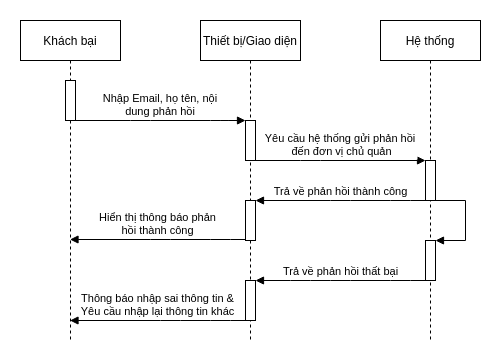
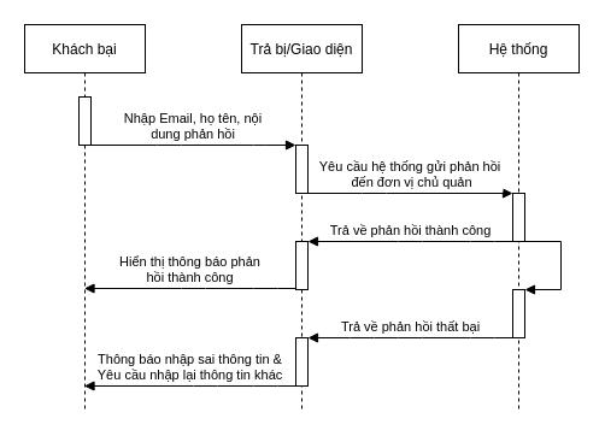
  <mxCell id="0" />
  <mxCell id="1" parent="0" />
  <mxCell id="2" value="Khách bại" style="shape=umlLifeline;perimeter=lifelinePerimeter;container=1;collapsible=0;recursiveResize=0;rounded=0;shadow=0;strokeWidth=1;" vertex="1" parent="1"><mxGeometry x="20" y="20" width="100" height="320" as="geometry" /></mxCell>
  <mxCell id="3" value="" style="points=[];perimeter=orthogonalPerimeter;rounded=0;shadow=0;strokeWidth=1;" vertex="1" parent="2"><mxGeometry x="45" y="60" width="10" height="40" as="geometry" /></mxCell>
- <mxCell id="4" value="Thiết bị/Giao diện" style="shape=umlLifeline;perimeter=lifelinePerimeter;container=1;collapsible=0;recursiveResize=0;rounded=0;shadow=0;strokeWidth=1;" vertex="1" parent="1"><mxGeometry x="200" y="20" width="100" height="320" as="geometry" /></mxCell>
+ <mxCell id="4" value="Trả bị/Giao diện" style="shape=umlLifeline;perimeter=lifelinePerimeter;container=1;collapsible=0;recursiveResize=0;rounded=0;shadow=0;strokeWidth=1;" vertex="1" parent="1"><mxGeometry x="200" y="20" width="100" height="320" as="geometry" /></mxCell>
  <mxCell id="5" value="" style="points=[];perimeter=orthogonalPerimeter;rounded=0;shadow=0;strokeWidth=1;" vertex="1" parent="4"><mxGeometry x="45" y="100" width="10" height="40" as="geometry" /></mxCell>
  <mxCell id="6" value="Nhập Email, họ tên, nội &#10;dung phản hồi" style="verticalAlign=bottom;endArrow=block;shadow=0;strokeWidth=1;" edge="1" parent="1" source="3" target="5"><mxGeometry relative="1" as="geometry"><mxPoint x="175" y="100" as="sourcePoint" /><mxPoint x="220" y="140" as="targetPoint" /><Array as="points"><mxPoint x="140" y="120" /><mxPoint x="220" y="120" /></Array></mxGeometry></mxCell>
  <mxCell id="7" value="Hệ thống" style="shape=umlLifeline;perimeter=lifelinePerimeter;container=1;collapsible=0;recursiveResize=0;rounded=0;shadow=0;strokeWidth=1;" vertex="1" parent="1"><mxGeometry x="380" y="20" width="100" height="320" as="geometry" /></mxCell>
  <mxCell id="8" value="" style="points=[];perimeter=orthogonalPerimeter;rounded=0;shadow=0;strokeWidth=1;" vertex="1" parent="7"><mxGeometry x="45" y="140" width="10" height="40" as="geometry" /></mxCell>
  <mxCell id="9" value="Yêu cầu hệ thống gửi phản hồi&#10; đến đơn vị chủ quản" style="verticalAlign=bottom;endArrow=block;shadow=0;strokeWidth=1;" edge="1" parent="1" source="5" target="8"><mxGeometry relative="1" as="geometry"><mxPoint x="250" y="100" as="sourcePoint" /><mxPoint x="420" y="100" as="targetPoint" /><Array as="points"><mxPoint x="310" y="160" /></Array></mxGeometry></mxCell>
  <mxCell id="10" value="" style="html=1;points=[];perimeter=orthogonalPerimeter;" vertex="1" parent="1"><mxGeometry x="425" y="240" width="10" height="40" as="geometry" /></mxCell>
  <mxCell id="11" value="" style="edgeStyle=orthogonalEdgeStyle;html=1;align=left;spacingLeft=2;endArrow=block;rounded=0;entryX=1;entryY=0;" edge="1" parent="1" target="10"><mxGeometry relative="1" as="geometry"><mxPoint x="435" y="190" as="sourcePoint" /><Array as="points"><mxPoint x="435" y="200" /><mxPoint x="465" y="200" /><mxPoint x="465" y="240" /></Array></mxGeometry></mxCell>
  <mxCell id="12" value="Trả về phản hồi thành công" style="html=1;verticalAlign=bottom;endArrow=block;" edge="1" parent="1" source="8" target="13"><mxGeometry width="80" relative="1" as="geometry"><mxPoint x="420" y="200" as="sourcePoint" /><mxPoint x="360" y="240" as="targetPoint" /><Array as="points"><mxPoint x="400" y="200" /><mxPoint x="340" y="200" /></Array></mxGeometry></mxCell>
  <mxCell id="13" value="" style="points=[];perimeter=orthogonalPerimeter;rounded=0;shadow=0;strokeWidth=1;" vertex="1" parent="1"><mxGeometry x="245" y="200" width="10" height="40" as="geometry" /></mxCell>
  <mxCell id="14" value="Hiển thị thông báo phản &lt;br&gt;hồi thành công" style="html=1;verticalAlign=bottom;endArrow=block;" edge="1" parent="1" source="13" target="2"><mxGeometry width="80" relative="1" as="geometry"><mxPoint x="245" y="239" as="sourcePoint" /><mxPoint x="75" y="239" as="targetPoint" /><Array as="points"><mxPoint x="220" y="239" /><mxPoint x="160" y="239" /></Array></mxGeometry></mxCell>
  <mxCell id="15" value="Trả về phản hồi thất bại" style="html=1;verticalAlign=bottom;endArrow=block;" edge="1" parent="1" source="10" target="16"><mxGeometry width="80" relative="1" as="geometry"><mxPoint x="425" y="300" as="sourcePoint" /><mxPoint x="255" y="300" as="targetPoint" /><Array as="points"><mxPoint x="400" y="280" /><mxPoint x="340" y="280" /><mxPoint x="300" y="280" /></Array></mxGeometry></mxCell>
  <mxCell id="16" value="" style="html=1;points=[];perimeter=orthogonalPerimeter;" vertex="1" parent="1"><mxGeometry x="245" y="280" width="10" height="40" as="geometry" /></mxCell>
  <mxCell id="17" value="Thông báo nhập sai thông tin &amp;amp; &lt;br&gt;Yêu cầu nhập lại thông tin khác" style="html=1;verticalAlign=bottom;endArrow=block;" edge="1" parent="1" source="16" target="2"><mxGeometry width="80" relative="1" as="geometry"><mxPoint x="245" y="340" as="sourcePoint" /><mxPoint x="75" y="340" as="targetPoint" /><Array as="points"><mxPoint x="220" y="320" /><mxPoint x="170" y="320" /></Array></mxGeometry></mxCell>
